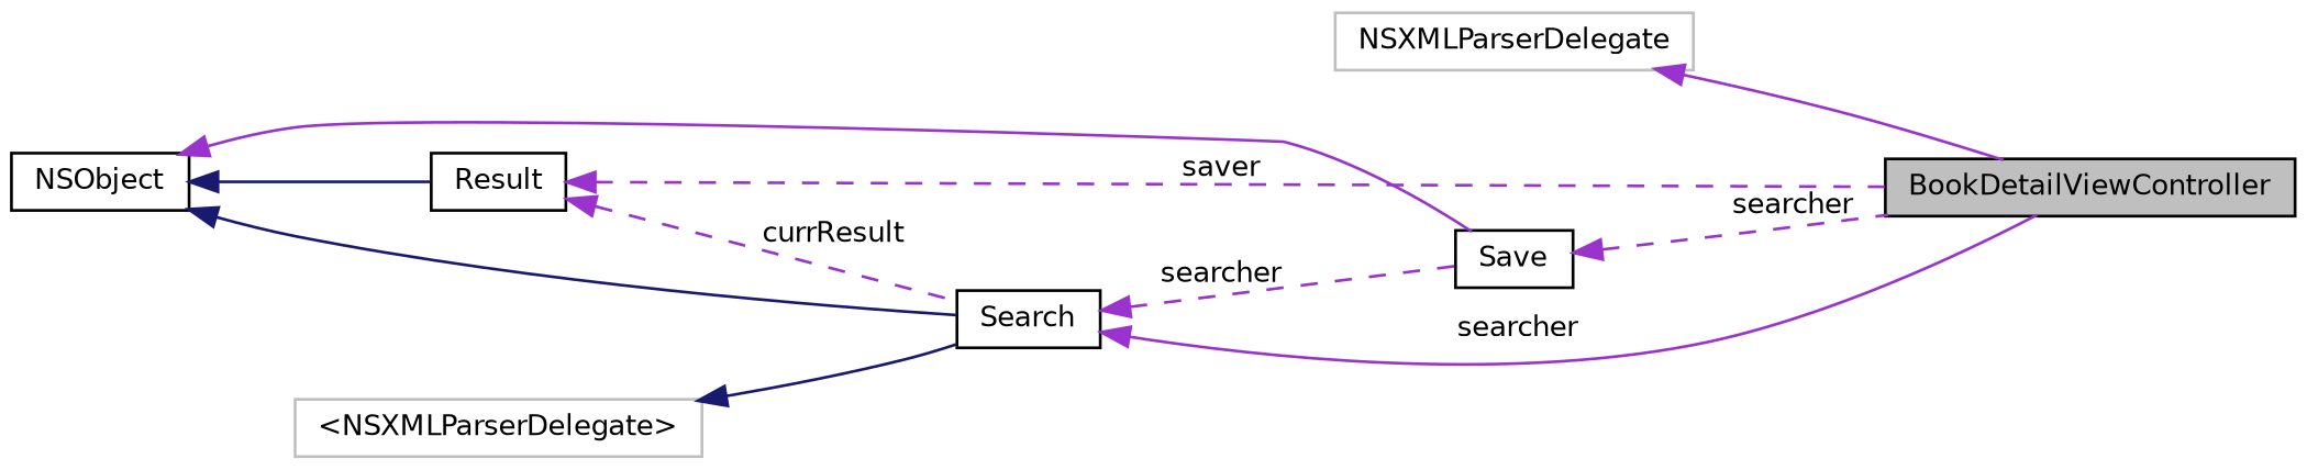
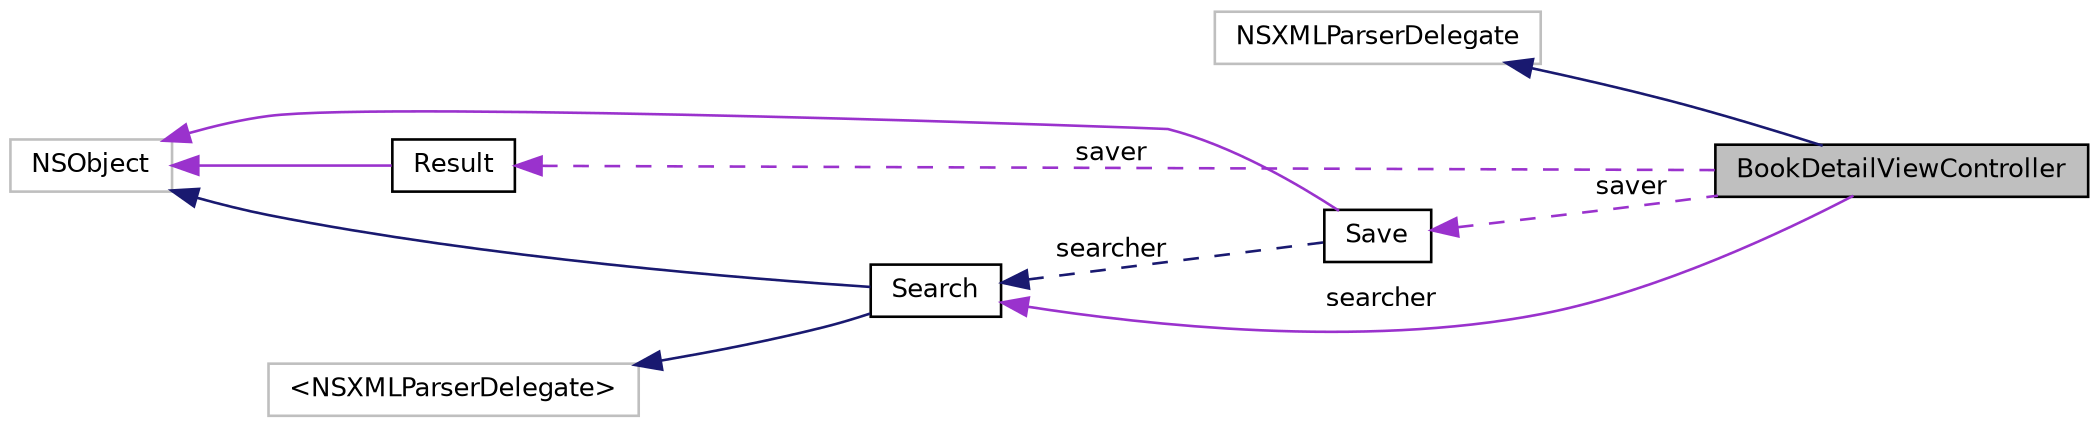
  digraph {
    rankdir=LR
    node [color=black fillcolor=white fontname=Helvetica fontsize=10 shape=record style=filled]
    edge [color=darkorchid3 dir=back fontname=Helvetica fontsize=10 labelfontname=Helvetica labelfontsize=10 style=solid]
    n1 [fillcolor=grey75 fontcolor=black height=0.2 label=BookDetailViewController width=0.4]
    n2 [color=grey75 height=0.2 label=NSXMLParserDelegate width=0.4]
    n3 [height=0.2 label=Search width=0.4]
    n4 [height=0.2 label=Save width=0.4]
-   n5 [height=0.2 label=NSObject width=0.4]
+   n5 [color=grey75 height=0.2 label=NSObject width=0.4]
    n6 [height=0.2 label=Result width=0.4]
    n7 [color=grey75 height=0.2 label="\<NSXMLParserDelegate\>" width=0.4]
-   n2 -> n1
+   n2 -> n1 [color=midnightblue]
    n3 -> n1 [label=" searcher"]
-   n3 -> n4 [label=" searcher" style=dashed]
-   n4 -> n1 [label=" searcher" style=dashed]
+   n3 -> n4 [color=midnightblue label=" searcher" style=dashed]
+   n4 -> n1 [label=" saver" style=dashed]
    n5 -> n3 [color=midnightblue]
    n5 -> n4
-   n5 -> n6 [color=midnightblue]
+   n5 -> n6
    n6 -> n1 [label=" saver" style=dashed]
-   n6 -> n3 [label=" currResult" style=dashed]
    n7 -> n3 [color=midnightblue]
  }
